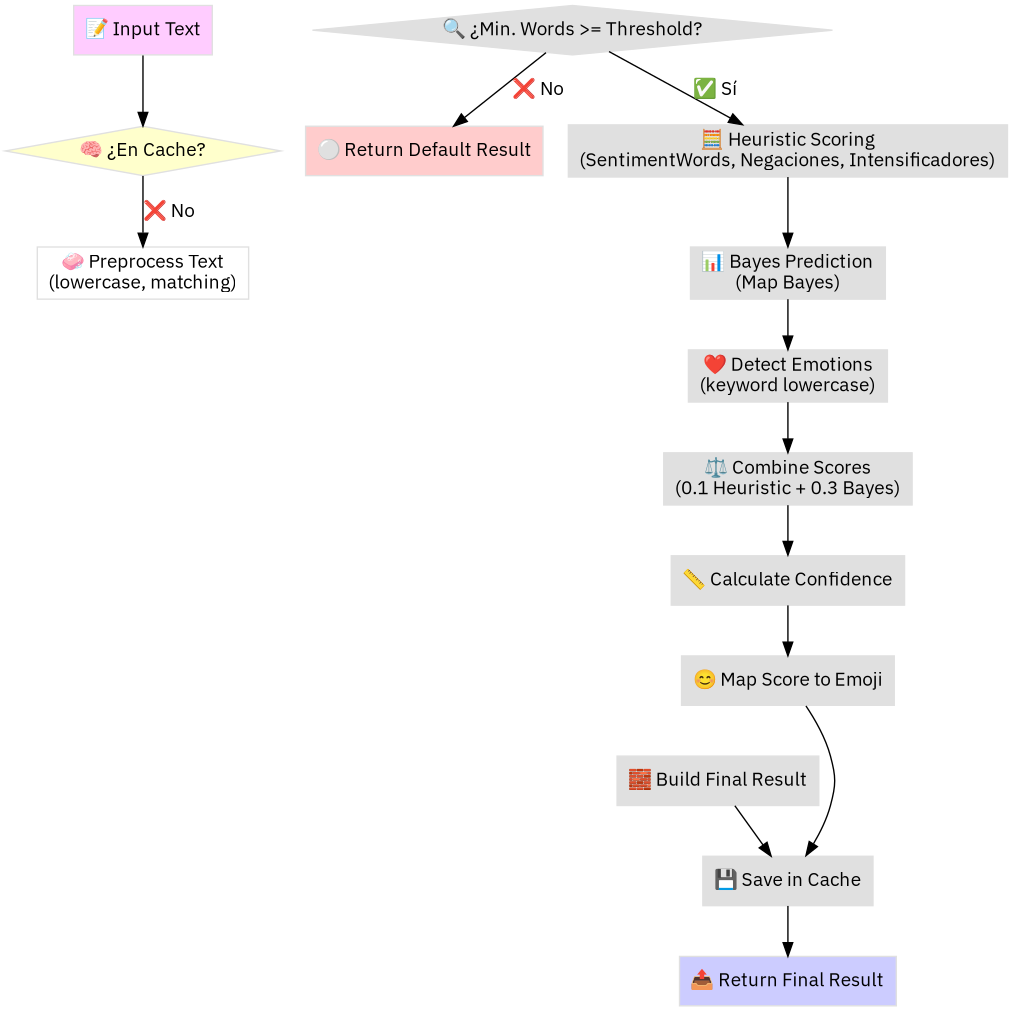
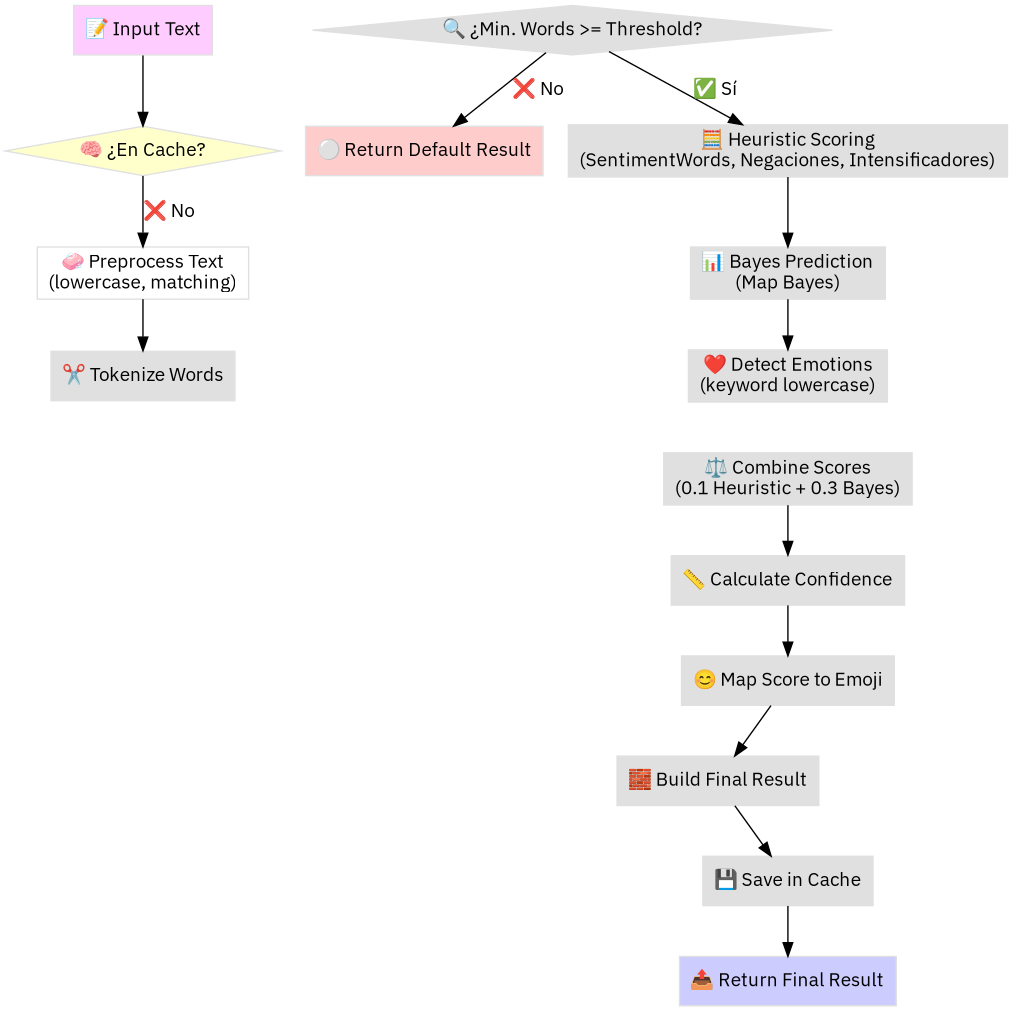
  digraph {
    fontname="IBM Plex Sans"
    rankdir=TB
    node [color="#e0e0e0" fontname="IBM Plex Sans" shape=box style=filled]
    edge [fontname="IBM Plex Sans"]
    n1 [fillcolor="#ffccff" label="📝 Input Text"]
    n2 [fillcolor="#ffffcc" label="🧠 ¿En Cache?" shape=diamond]
    n3 [fillcolor="#ffffff" label="🧼 Preprocess Text\n(lowercase, matching)"]
+   n4 [label="✂️ Tokenize Words"]
    n5 [label="🔍 ¿Min. Words >= Threshold?" shape=diamond]
    n6 [fillcolor="#ffcccc" label="⚪ Return Default Result"]
    n7 [label="🧮 Heuristic Scoring\n(SentimentWords, Negaciones, Intensificadores)"]
    n8 [label="📊 Bayes Prediction\n(Map Bayes)"]
    n9 [label="❤️ Detect Emotions\n(keyword lowercase)"]
    n10 [label="⚖️ Combine Scores\n(0.1 Heuristic + 0.3 Bayes)"]
    n11 [label="📏 Calculate Confidence"]
    n12 [label="😊 Map Score to Emoji"]
    n13 [label="🧱 Build Final Result"]
    n14 [label="💾 Save in Cache"]
    n15 [fillcolor="#ccccff" label="📤 Return Final Result"]
    n1 -> n2
    n2 -> n3 [label="❌ No"]
+   n3 -> n4
    n5 -> n6 [label="❌ No"]
    n5 -> n7 [label="✅ Sí"]
    n7 -> n8
    n8 -> n9
-   n9 -> n10
    n10 -> n11
    n11 -> n12
-   n12 -> n14
+   n12 -> n13
    n13 -> n14
    n14 -> n15
  }
